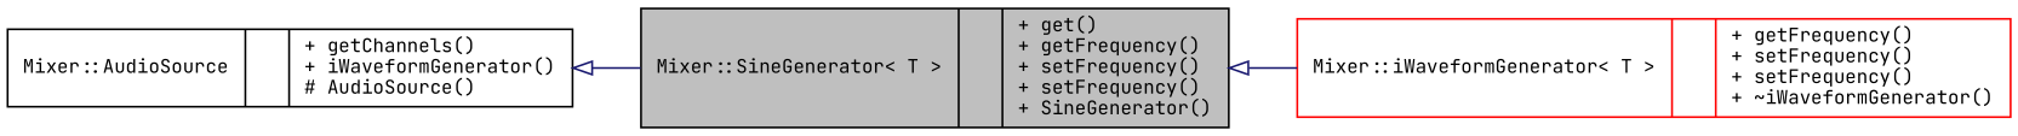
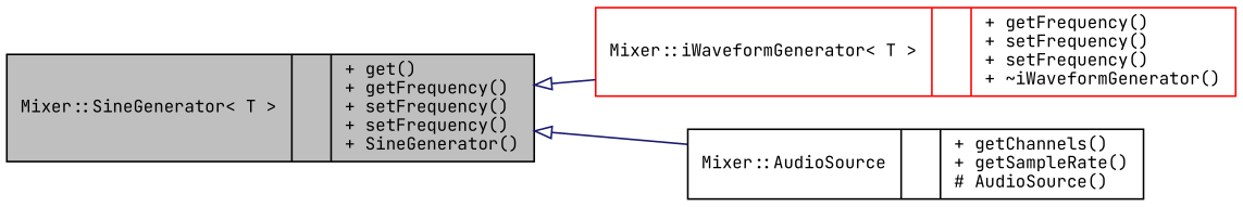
  digraph {
    fontname="JetBrains Mono"
    rankdir=LR
    node [color=black fontname="JetBrains Mono" fontsize=10 shape=record]
    edge [arrowtail=onormal color=midnightblue dir=back fontname="JetBrains Mono" fontsize=10 labelfontname=Helvetica labelfontsize=10 style=solid]
    n1 [fillcolor=grey75 fontcolor=black height=0.2 label="{Mixer::SineGenerator\< T \>\n||+ get()\l+ getFrequency()\l+ setFrequency()\l+ setFrequency()\l+ SineGenerator()\l}" style=filled width=0.4]
    n2 [color=red height=0.2 label="{Mixer::iWaveformGenerator\< T \>\n||+ getFrequency()\l+ setFrequency()\l+ setFrequency()\l+ ~iWaveformGenerator()\l}" width=0.4]
-   n3 [height=0.2 label="{Mixer::AudioSource\n||+ getChannels()\l+ iWaveformGenerator()\l# AudioSource()\l}" width=0.4]
+   n3 [height=0.2 label="{Mixer::AudioSource\n||+ getChannels()\l+ getSampleRate()\l# AudioSource()\l}" width=0.4]
    n1 -> n2
-   n3 -> n1
+   n1 -> n3
  }
